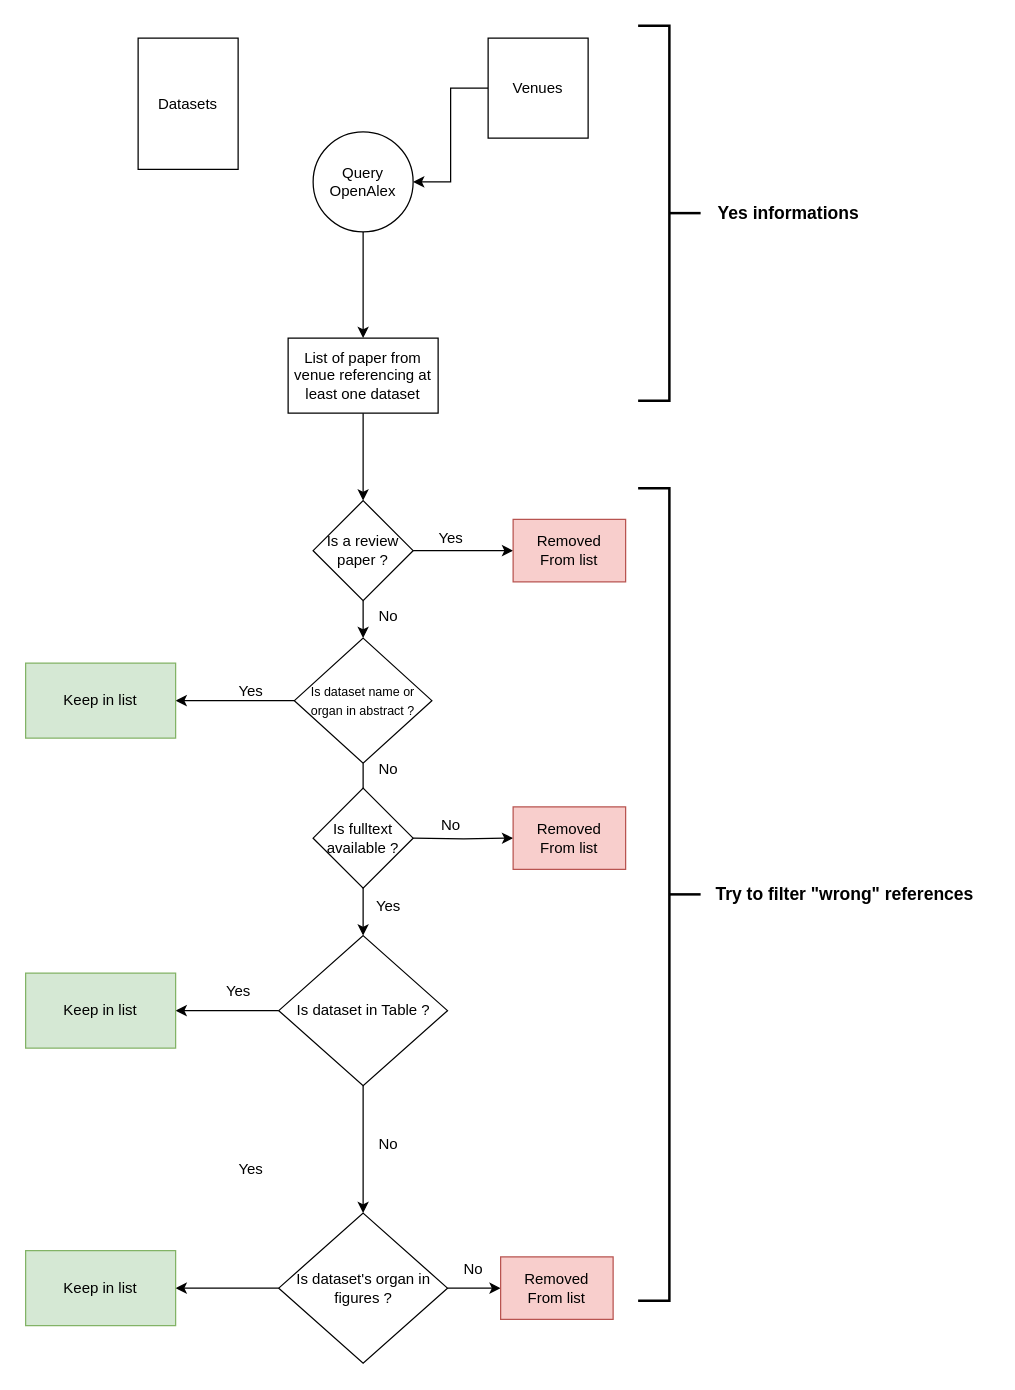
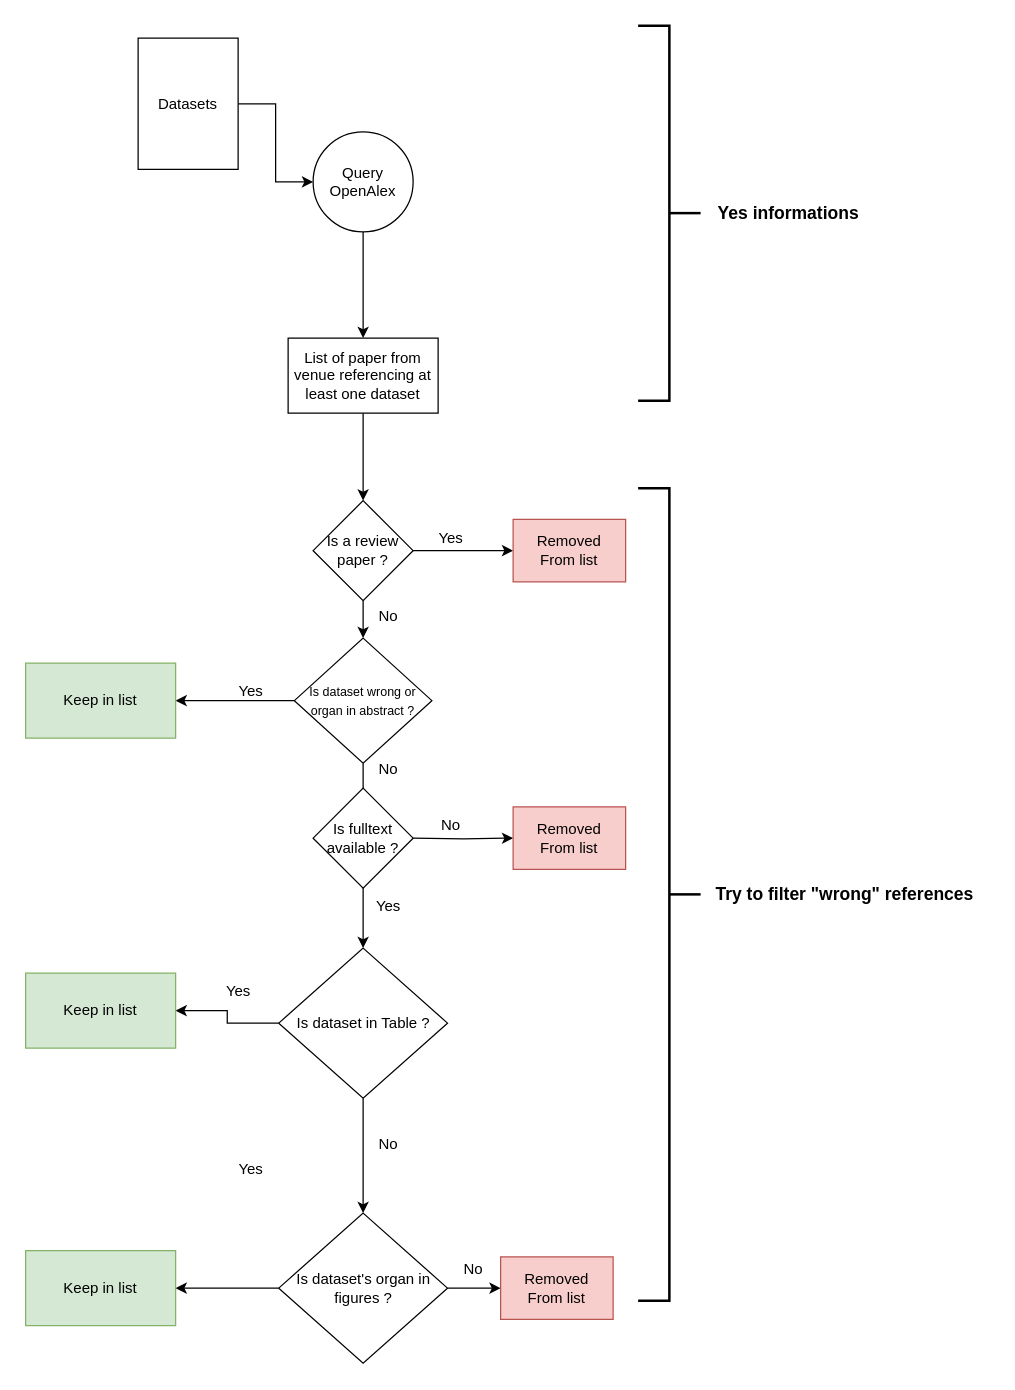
  <mxCell id="0" />
  <mxCell id="1" parent="0" />
- <mxCell id="2" value="" style="edgeStyle=orthogonalEdgeStyle;rounded=0;orthogonalLoop=1;jettySize=auto;html=1;" edge="1" parent="1" source="3" target="7"><mxGeometry relative="1" as="geometry" /></mxCell>
- <mxCell id="3" value="Venues" style="whiteSpace=wrap;html=1;aspect=fixed;" vertex="1" parent="1"><mxGeometry x="390" y="30" width="80" height="80" as="geometry" /></mxCell>
+ <mxCell id="4" value="" style="edgeStyle=orthogonalEdgeStyle;rounded=0;orthogonalLoop=1;jettySize=auto;html=1;" edge="1" parent="1" source="5" target="7"><mxGeometry relative="1" as="geometry" /></mxCell>
  <mxCell id="5" value="Datasets" style="whiteSpace=wrap;html=1;aspect=fixed;" vertex="1" parent="1"><mxGeometry x="110" y="30" width="80" height="105" as="geometry" /></mxCell>
  <mxCell id="6" value="" style="edgeStyle=orthogonalEdgeStyle;rounded=0;orthogonalLoop=1;jettySize=auto;html=1;entryX=0.5;entryY=0;entryDx=0;entryDy=0;" edge="1" parent="1" source="7" target="9"><mxGeometry relative="1" as="geometry"><mxPoint x="305" y="320" as="targetPoint" /></mxGeometry></mxCell>
  <mxCell id="7" value="Query&lt;br&gt;OpenAlex" style="ellipse;whiteSpace=wrap;html=1;" vertex="1" parent="1"><mxGeometry x="250" y="105" width="80" height="80" as="geometry" /></mxCell>
  <mxCell id="8" value="" style="edgeStyle=orthogonalEdgeStyle;rounded=0;orthogonalLoop=1;jettySize=auto;html=1;entryX=0.5;entryY=0;entryDx=0;entryDy=0;" edge="1" parent="1" source="9" target="12"><mxGeometry relative="1" as="geometry"><mxPoint x="290" y="390" as="targetPoint" /></mxGeometry></mxCell>
  <mxCell id="9" value="List of paper from venue referencing at least one dataset" style="rounded=0;whiteSpace=wrap;html=1;" vertex="1" parent="1"><mxGeometry x="230" y="270" width="120" height="60" as="geometry" /></mxCell>
  <mxCell id="10" value="" style="edgeStyle=orthogonalEdgeStyle;rounded=0;orthogonalLoop=1;jettySize=auto;html=1;entryX=0;entryY=0.5;entryDx=0;entryDy=0;" edge="1" parent="1" source="12" target="14"><mxGeometry relative="1" as="geometry"><mxPoint x="390" y="440" as="targetPoint" /></mxGeometry></mxCell>
  <mxCell id="11" value="" style="edgeStyle=orthogonalEdgeStyle;rounded=0;orthogonalLoop=1;jettySize=auto;html=1;" edge="1" parent="1" source="12" target="17"><mxGeometry relative="1" as="geometry" /></mxCell>
  <mxCell id="12" value="Is a review paper ?" style="rhombus;whiteSpace=wrap;html=1;" vertex="1" parent="1"><mxGeometry x="250" y="400" width="80" height="80" as="geometry" /></mxCell>
  <mxCell id="13" value="Yes" style="text;html=1;align=center;verticalAlign=middle;resizable=0;points=[];autosize=1;strokeColor=none;fillColor=none;" vertex="1" parent="1"><mxGeometry x="340" y="415" width="40" height="30" as="geometry" /></mxCell>
  <mxCell id="14" value="Removed&lt;br&gt;From list" style="whiteSpace=wrap;html=1;fillColor=#f8cecc;strokeColor=#b85450;" vertex="1" parent="1"><mxGeometry x="410" y="415" width="90" height="50" as="geometry" /></mxCell>
  <mxCell id="15" value="" style="edgeStyle=orthogonalEdgeStyle;rounded=0;orthogonalLoop=1;jettySize=auto;html=1;" edge="1" parent="1" source="17" target="20"><mxGeometry relative="1" as="geometry" /></mxCell>
  <mxCell id="16" value="" style="edgeStyle=orthogonalEdgeStyle;rounded=0;orthogonalLoop=1;jettySize=auto;html=1;entryX=1;entryY=0.5;entryDx=0;entryDy=0;" edge="1" parent="1" source="17" target="32"><mxGeometry relative="1" as="geometry"><mxPoint x="160" y="560" as="targetPoint" /></mxGeometry></mxCell>
- <mxCell id="17" value="&lt;font style=&quot;font-size: 10px;&quot;&gt;Is dataset name or organ in abstract ?&lt;/font&gt;" style="rhombus;whiteSpace=wrap;html=1;" vertex="1" parent="1"><mxGeometry x="235" y="510" width="110" height="100" as="geometry" /></mxCell>
+ <mxCell id="17" value="&lt;font style=&quot;font-size: 10px;&quot;&gt;Is dataset wrong or organ in abstract ?&lt;/font&gt;" style="rhombus;whiteSpace=wrap;html=1;" vertex="1" parent="1"><mxGeometry x="235" y="510" width="110" height="100" as="geometry" /></mxCell>
  <mxCell id="18" value="" style="edgeStyle=orthogonalEdgeStyle;rounded=0;orthogonalLoop=1;jettySize=auto;html=1;exitX=0;exitY=0.5;exitDx=0;exitDy=0;entryX=1;entryY=0.5;entryDx=0;entryDy=0;" edge="1" parent="1" source="20" target="33"><mxGeometry relative="1" as="geometry"><mxPoint x="170" y="735" as="sourcePoint" /><mxPoint x="160" y="750" as="targetPoint" /></mxGeometry></mxCell>
  <mxCell id="19" value="" style="edgeStyle=orthogonalEdgeStyle;rounded=0;orthogonalLoop=1;jettySize=auto;html=1;" edge="1" parent="1" source="20" target="27"><mxGeometry relative="1" as="geometry" /></mxCell>
- <mxCell id="20" value="Is dataset in Table ?" style="rhombus;whiteSpace=wrap;html=1;" vertex="1" parent="1"><mxGeometry x="222.5" y="748" width="135" height="120" as="geometry" /></mxCell>
+ <mxCell id="20" value="Is dataset in Table ?" style="rhombus;whiteSpace=wrap;html=1;" vertex="1" parent="1"><mxGeometry x="222.5" y="758" width="135" height="120" as="geometry" /></mxCell>
  <mxCell id="21" value="Yes" style="text;html=1;align=center;verticalAlign=middle;resizable=0;points=[];autosize=1;strokeColor=none;fillColor=none;" vertex="1" parent="1"><mxGeometry x="180" y="538" width="40" height="30" as="geometry" /></mxCell>
  <mxCell id="22" value="No" style="text;html=1;align=center;verticalAlign=middle;resizable=0;points=[];autosize=1;strokeColor=none;fillColor=none;" vertex="1" parent="1"><mxGeometry x="290" y="478" width="40" height="30" as="geometry" /></mxCell>
  <mxCell id="23" value="No" style="text;html=1;align=center;verticalAlign=middle;resizable=0;points=[];autosize=1;strokeColor=none;fillColor=none;" vertex="1" parent="1"><mxGeometry x="290" y="600" width="40" height="30" as="geometry" /></mxCell>
  <mxCell id="24" value="Yes" style="text;html=1;align=center;verticalAlign=middle;resizable=0;points=[];autosize=1;strokeColor=none;fillColor=none;" vertex="1" parent="1"><mxGeometry x="170" y="778" width="40" height="30" as="geometry" /></mxCell>
  <mxCell id="25" value="" style="edgeStyle=orthogonalEdgeStyle;rounded=0;orthogonalLoop=1;jettySize=auto;html=1;entryX=1;entryY=0.5;entryDx=0;entryDy=0;" edge="1" parent="1" source="27" target="34"><mxGeometry relative="1" as="geometry"><mxPoint x="160" y="950" as="targetPoint" /></mxGeometry></mxCell>
  <mxCell id="26" value="" style="edgeStyle=orthogonalEdgeStyle;rounded=0;orthogonalLoop=1;jettySize=auto;html=1;" edge="1" parent="1" source="27" target="29"><mxGeometry relative="1" as="geometry" /></mxCell>
  <mxCell id="27" value="Is dataset's organ in figures ?" style="rhombus;whiteSpace=wrap;html=1;" vertex="1" parent="1"><mxGeometry x="222.5" y="970" width="135" height="120" as="geometry" /></mxCell>
  <mxCell id="28" value="No" style="text;html=1;align=center;verticalAlign=middle;resizable=0;points=[];autosize=1;strokeColor=none;fillColor=none;" vertex="1" parent="1"><mxGeometry x="290" y="900" width="40" height="30" as="geometry" /></mxCell>
  <mxCell id="29" value="Removed &lt;br&gt;From list" style="whiteSpace=wrap;html=1;fillColor=#f8cecc;strokeColor=#b85450;" vertex="1" parent="1"><mxGeometry x="400" y="1005" width="90" height="50" as="geometry" /></mxCell>
  <mxCell id="30" value="Yes" style="text;html=1;align=center;verticalAlign=middle;resizable=0;points=[];autosize=1;strokeColor=none;fillColor=none;" vertex="1" parent="1"><mxGeometry x="180" y="920" width="40" height="30" as="geometry" /></mxCell>
  <mxCell id="31" value="No" style="text;html=1;align=center;verticalAlign=middle;resizable=0;points=[];autosize=1;strokeColor=none;fillColor=none;" vertex="1" parent="1"><mxGeometry x="357.5" y="1000" width="40" height="30" as="geometry" /></mxCell>
  <mxCell id="32" value="Keep in list" style="whiteSpace=wrap;html=1;fillColor=#d5e8d4;strokeColor=#82b366;" vertex="1" parent="1"><mxGeometry x="20" y="530" width="120" height="60" as="geometry" /></mxCell>
  <mxCell id="33" value="Keep in list" style="whiteSpace=wrap;html=1;fillColor=#d5e8d4;strokeColor=#82b366;" vertex="1" parent="1"><mxGeometry x="20" y="778" width="120" height="60" as="geometry" /></mxCell>
  <mxCell id="34" value="Keep in list" style="whiteSpace=wrap;html=1;fillColor=#d5e8d4;strokeColor=#82b366;" vertex="1" parent="1"><mxGeometry x="20" y="1000" width="120" height="60" as="geometry" /></mxCell>
  <mxCell id="35" value="" style="strokeWidth=2;html=1;shape=mxgraph.flowchart.annotation_2;align=left;labelPosition=right;pointerEvents=1;direction=west;" vertex="1" parent="1"><mxGeometry x="510" y="20" width="50" height="300" as="geometry" /></mxCell>
  <mxCell id="36" value="&lt;font style=&quot;font-size: 14px;&quot;&gt;&lt;b&gt;Yes informations&lt;/b&gt;&lt;/font&gt;" style="text;html=1;align=center;verticalAlign=middle;resizable=0;points=[];autosize=1;strokeColor=none;fillColor=none;" vertex="1" parent="1"><mxGeometry x="560" y="155" width="140" height="30" as="geometry" /></mxCell>
  <mxCell id="37" value="" style="strokeWidth=2;html=1;shape=mxgraph.flowchart.annotation_2;align=left;labelPosition=right;pointerEvents=1;direction=west;" vertex="1" parent="1"><mxGeometry x="510" y="390" width="50" height="650" as="geometry" /></mxCell>
  <mxCell id="38" value="&lt;b&gt;&lt;font style=&quot;font-size: 14px;&quot;&gt;Try to filter &quot;wrong&quot; references&lt;/font&gt;&lt;/b&gt;" style="text;html=1;align=center;verticalAlign=middle;resizable=0;points=[];autosize=1;strokeColor=none;fillColor=none;" vertex="1" parent="1"><mxGeometry x="560" y="700" width="230" height="30" as="geometry" /></mxCell>
  <mxCell id="39" value="Is fulltext available ?" style="rhombus;whiteSpace=wrap;html=1;" vertex="1" parent="1"><mxGeometry x="250" y="630" width="80" height="80" as="geometry" /></mxCell>
  <mxCell id="40" value="" style="edgeStyle=orthogonalEdgeStyle;rounded=0;orthogonalLoop=1;jettySize=auto;html=1;entryX=0;entryY=0.5;entryDx=0;entryDy=0;" edge="1" parent="1" target="42"><mxGeometry relative="1" as="geometry"><mxPoint x="330" y="670" as="sourcePoint" /><mxPoint x="390" y="670" as="targetPoint" /></mxGeometry></mxCell>
  <mxCell id="41" value="No" style="text;html=1;align=center;verticalAlign=middle;resizable=0;points=[];autosize=1;strokeColor=none;fillColor=none;" vertex="1" parent="1"><mxGeometry x="340" y="645" width="40" height="30" as="geometry" /></mxCell>
  <mxCell id="42" value="Removed&lt;br&gt;From list" style="whiteSpace=wrap;html=1;fillColor=#f8cecc;strokeColor=#b85450;" vertex="1" parent="1"><mxGeometry x="410" y="645" width="90" height="50" as="geometry" /></mxCell>
  <mxCell id="43" value="Yes" style="text;html=1;align=center;verticalAlign=middle;resizable=0;points=[];autosize=1;strokeColor=none;fillColor=none;" vertex="1" parent="1"><mxGeometry x="290" y="710" width="40" height="30" as="geometry" /></mxCell>
